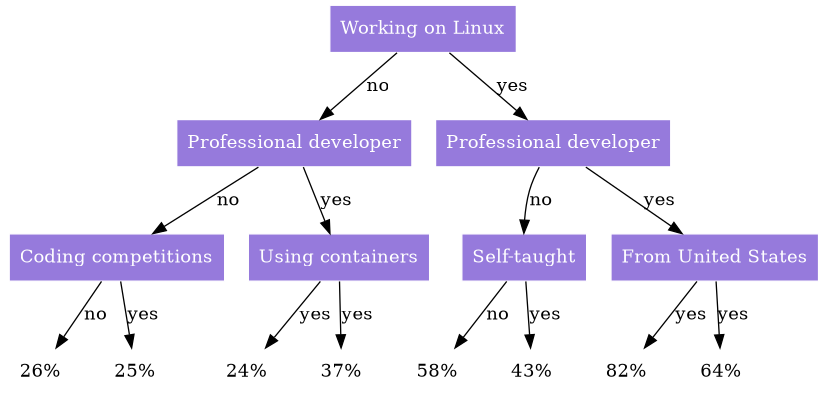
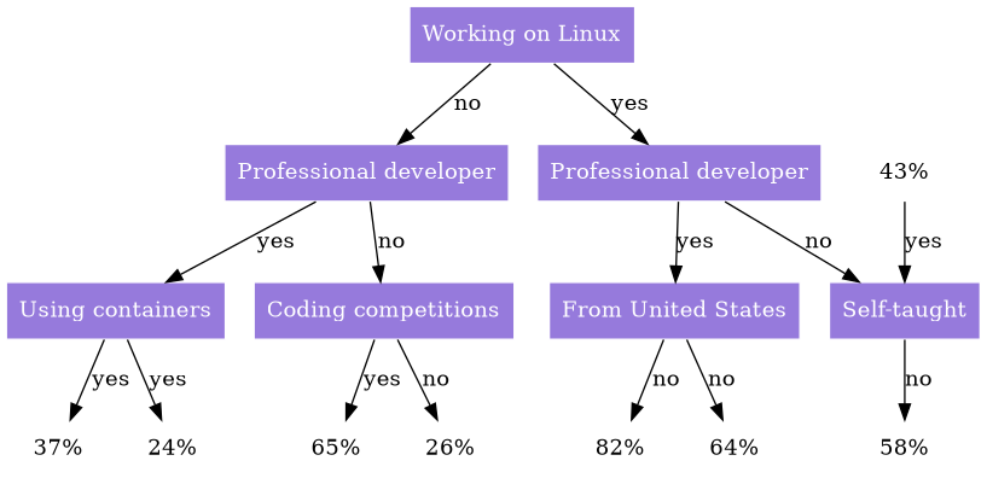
  digraph {
    mindist=.4
    node [color=white fillcolor="#967ADC" fontcolor=black shape=plaintext style=solid]
    n1 [fontcolor=white label="Working on Linux" shape=rect style=filled]
    n2 [fontcolor=white label="Professional developer" shape=rect style=filled]
    n3 [fontcolor=white label="Professional developer" shape=rect style=filled]
    n4 [fontcolor=white label="Coding competitions" shape=rect style=filled]
    n5 [fontcolor=white label="Using containers" shape=rect style=filled]
    n6 [fontcolor=white label="Self-taught" shape=rect style=filled]
    n7 [fontcolor=white label="From United States" shape=rect style=filled]
    n8 [label="26%"]
-   n9 [label="25%"]
+   n9 [label="65%"]
    n10 [label="24%"]
    n11 [label="37%"]
    n12 [label="58%"]
    n13 [label="43%"]
    n14 [label="82%"]
    n15 [label="64%"]
    n1 -> n2 [label=no]
    n1 -> n3 [label=yes]
    n2 -> n4 [label=no]
    n2 -> n5 [label=yes]
    n3 -> n6 [label=no]
    n3 -> n7 [label=yes]
    n4 -> n8 [label=no]
    n4 -> n9 [label=yes]
    n5 -> n10 [label=yes]
    n5 -> n11 [label=yes]
    n6 -> n12 [label=no]
-   n6 -> n13 [label=yes]
-   n7 -> n14 [label=yes]
-   n7 -> n15 [label=yes]
+   n13 -> n6 [label=yes]
+   n7 -> n14 [label=no]
+   n7 -> n15 [label=no]
  }
